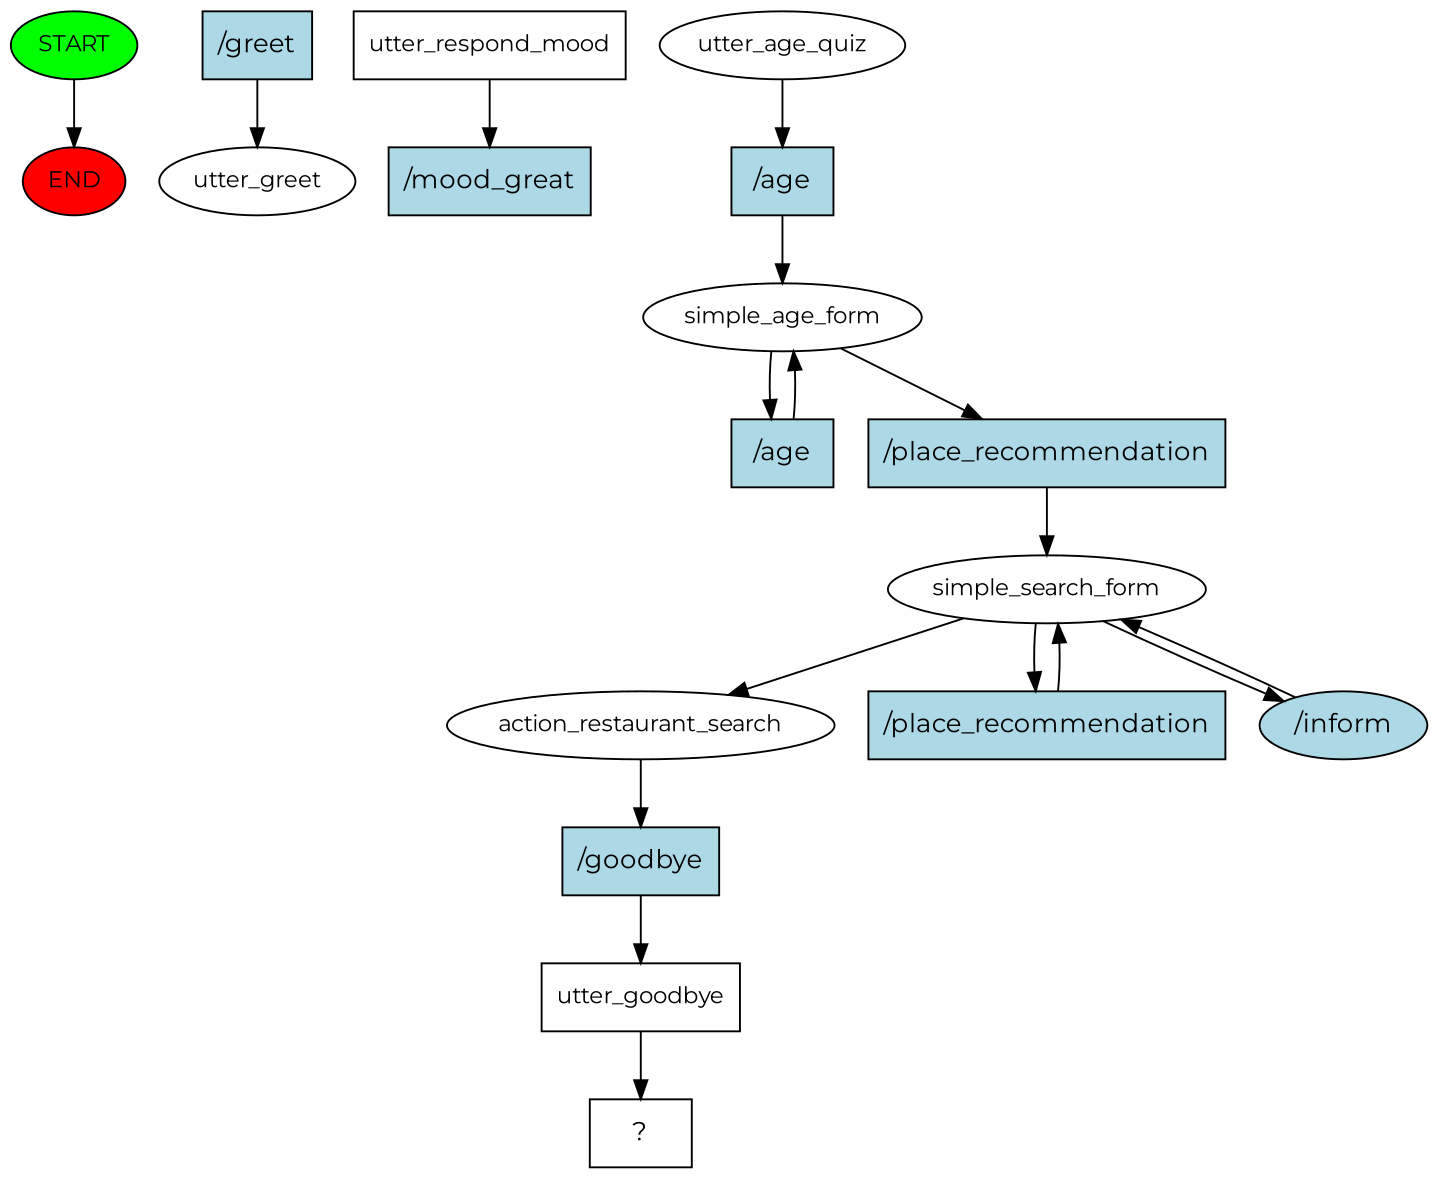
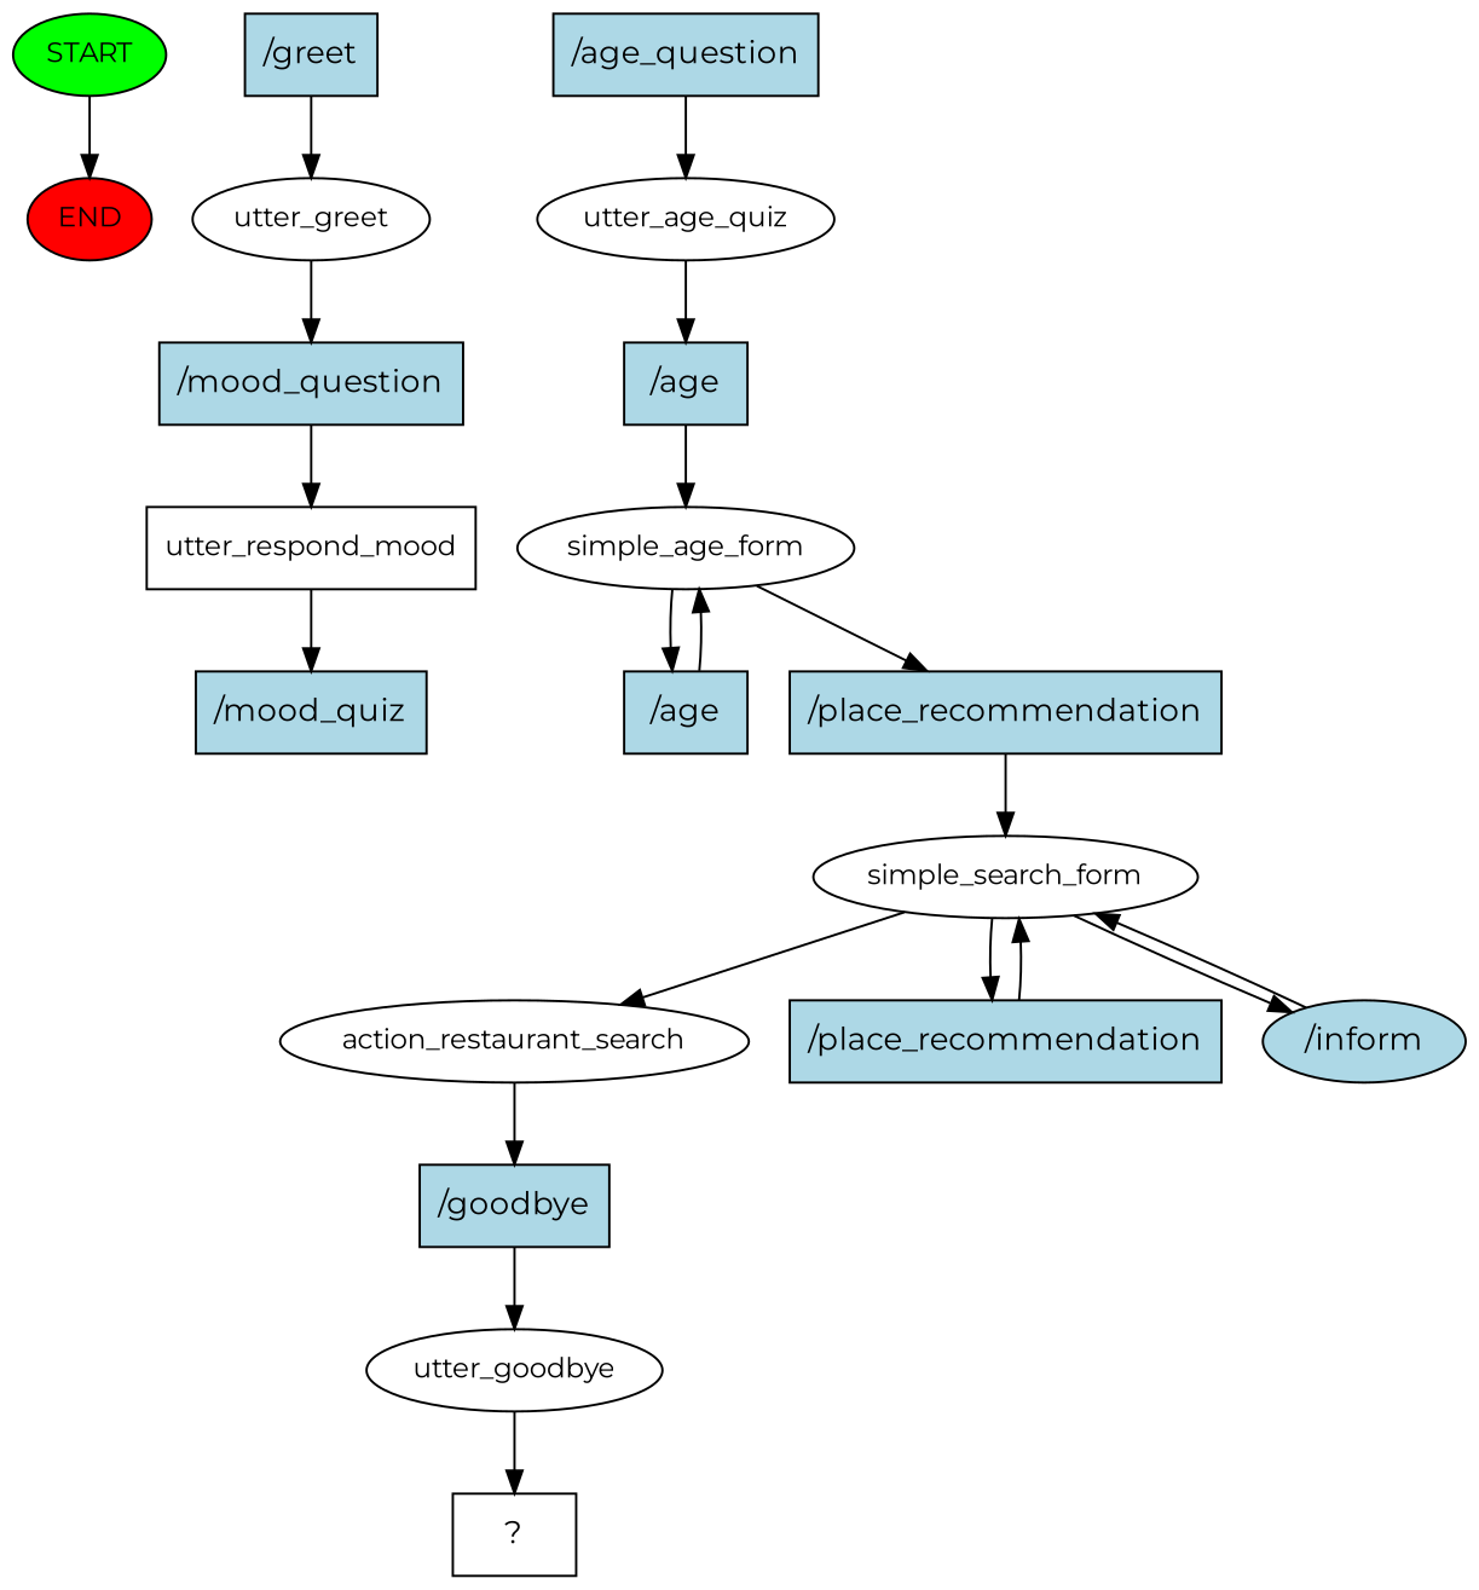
  digraph {
    fontname=Montserrat
    node [fillcolor=lightblue fontname=Montserrat style=filled shape=rect]
    edge [fontname=Montserrat]
    n1 [fillcolor=green fontsize=12 label=START shape=""]
    n2 [fillcolor=red fontsize=12 label=END shape=""]
    n3 [label="/greet"]
    n4 [fontsize=12 label=utter_greet fillcolor="" style="" shape=""]
+   n5 [label="/mood_question"]
    n6 [fontsize=12 label=utter_respond_mood shape=box fillcolor="" style=""]
-   n7 [label="/mood_great"]
+   n7 [label="/mood_quiz"]
+   n8 [label="/age_question"]
    n9 [fontsize=12 label=utter_age_quiz fillcolor="" style="" shape=""]
    n10 [label="/age"]
    n11 [fontsize=12 label=simple_age_form fillcolor="" style="" shape=""]
    n12 [label="/age"]
    n13 [label="/place_recommendation"]
    n14 [fontsize=12 label=simple_search_form fillcolor="" style="" shape=""]
    n15 [fontsize=12 label=action_restaurant_search fillcolor="" style="" shape=""]
    n16 [label="/place_recommendation"]
    n17 [label="/inform" shape=ellipse]
    n18 [label="/goodbye"]
-   n19 [fontsize=12 label=utter_goodbye shape=box fillcolor="" style=""]
+   n19 [fontsize=12 label=utter_goodbye fillcolor="" style="" shape=""]
    n20 [label="  ?  " fillcolor="" style=""]
    n1 -> n2
    n3 -> n4
+   n4 -> n5
+   n5 -> n6
    n6 -> n7
+   n8 -> n9
    n9 -> n10
    n10 -> n11
    n11 -> n12
    n11 -> n13
    n12 -> n11
    n13 -> n14
    n14 -> n15
    n14 -> n16
    n14 -> n17
    n15 -> n18
    n16 -> n14
    n17 -> n14
    n18 -> n19
    n19 -> n20
  }
